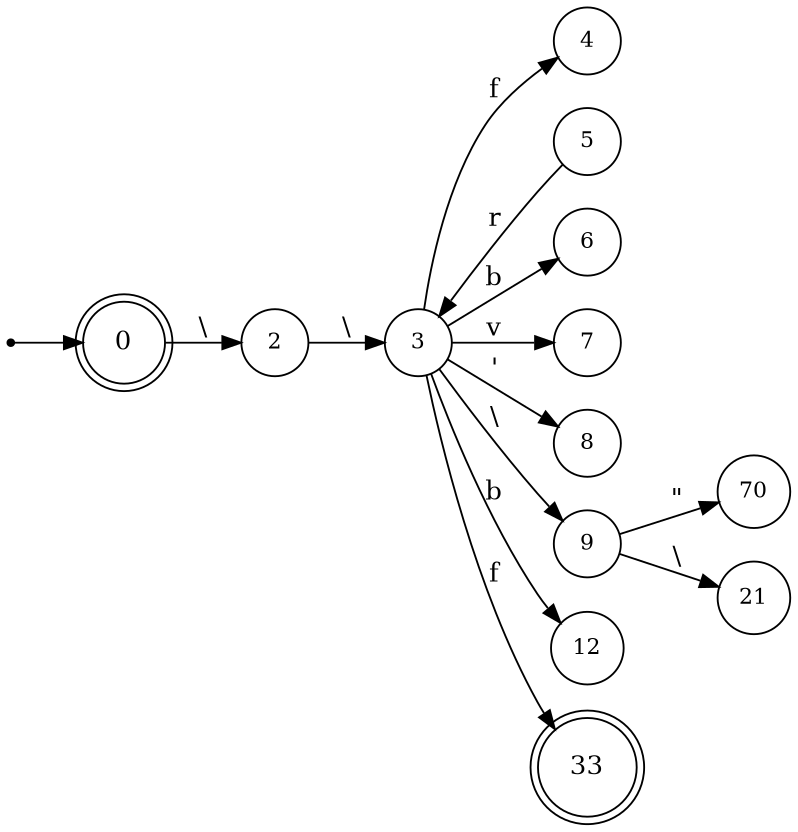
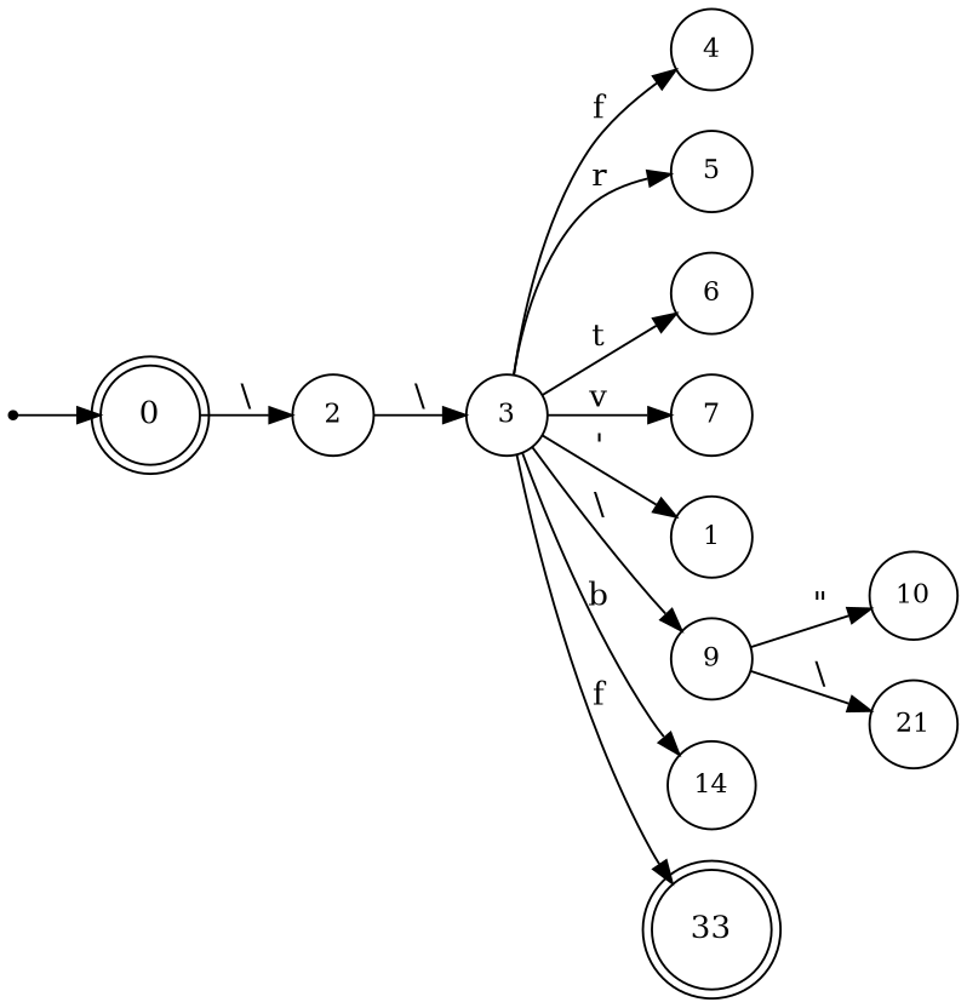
  digraph {
    rankdir=LR
    node [fontsize=12 shape=circle]
    n1 [fontsize=14 label=0 shape=doublecircle]
    n2 [label=2]
    n3 [label=3]
    n4 [label=4]
    n5 [label=5]
    n6 [label=6]
    n7 [label=7]
-   n8 [label=8]
+   n8 [label=1]
    n9 [label=9]
-   n10 [label=12]
+   n10 [label=14]
    n11 [fontsize=14 label=33 shape=doublecircle]
-   n12 [label=70]
+   n12 [label=10]
    n13 [label=21]
    n14 [fontsize=14 label=13 shape=point]
    n1 -> n2 [label="\\"]
    n2 -> n3 [label="\\"]
    n3 -> n4 [label=f]
-   n5 -> n3 [label=r]
-   n3 -> n6 [label=b]
+   n3 -> n5 [label=r]
+   n3 -> n6 [label=t]
    n3 -> n7 [label=v]
    n3 -> n8 [label="'"]
    n3 -> n9 [label="\\"]
    n3 -> n10 [label=b]
    n3 -> n11 [label=f]
    n9 -> n12 [label="\""]
    n9 -> n13 [label="\\"]
    n14 -> n1
  }
